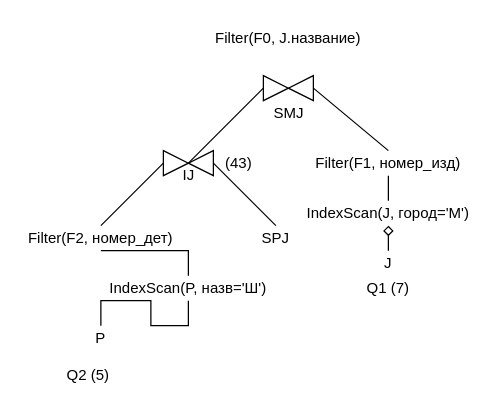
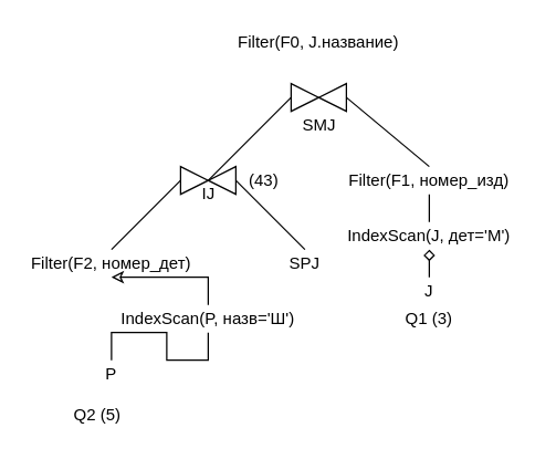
  <mxCell id="0" />
  <mxCell id="1" parent="0" />
  <mxCell id="2" style="edgeStyle=orthogonalEdgeStyle;rounded=0;orthogonalLoop=1;jettySize=auto;html=1;exitX=0.5;exitY=0;exitDx=0;exitDy=0;entryX=0.5;entryY=1;entryDx=0;entryDy=0;endArrow=none;endFill=0;" edge="1" parent="1" source="3" target="6"><mxGeometry relative="1" as="geometry" /></mxCell>
  <mxCell id="3" value="P" style="text;html=1;strokeColor=none;fillColor=none;align=center;verticalAlign=middle;whiteSpace=wrap;rounded=0;" vertex="1" parent="1"><mxGeometry x="60" y="260" width="40" height="20" as="geometry" /></mxCell>
  <mxCell id="4" value="Q2 (5)" style="text;html=1;strokeColor=none;fillColor=none;align=center;verticalAlign=middle;whiteSpace=wrap;rounded=0;" vertex="1" parent="1"><mxGeometry x="50" y="290" width="40" height="20" as="geometry" /></mxCell>
- <mxCell id="5" style="edgeStyle=orthogonalEdgeStyle;rounded=0;orthogonalLoop=1;jettySize=auto;html=1;exitX=0.5;exitY=0;exitDx=0;exitDy=0;entryX=0.5;entryY=1;entryDx=0;entryDy=0;endArrow=none;endFill=0;" edge="1" parent="1" source="6" target="8"><mxGeometry relative="1" as="geometry" /></mxCell>
+ <mxCell id="5" style="edgeStyle=orthogonalEdgeStyle;rounded=0;orthogonalLoop=1;jettySize=auto;html=1;exitX=0.5;exitY=0;exitDx=0;exitDy=0;entryX=0.5;entryY=1;entryDx=0;entryDy=0;endArrow=classic;endFill=0;" edge="1" parent="1" source="6" target="8"><mxGeometry relative="1" as="geometry" /></mxCell>
  <mxCell id="6" value="IndexScan(P, назв='Ш')" style="text;html=1;strokeColor=none;fillColor=none;align=center;verticalAlign=middle;whiteSpace=wrap;rounded=0;" vertex="1" parent="1"><mxGeometry x="80" y="220" width="140" height="20" as="geometry" /></mxCell>
  <mxCell id="7" style="rounded=0;orthogonalLoop=1;jettySize=auto;html=1;exitX=0.5;exitY=0;exitDx=0;exitDy=0;entryX=0;entryY=0.5;entryDx=0;entryDy=0;endArrow=none;endFill=0;" edge="1" parent="1" source="8" target="17"><mxGeometry relative="1" as="geometry" /></mxCell>
  <mxCell id="8" value="Filter(F2, номер_дет)" style="text;html=1;strokeColor=none;fillColor=none;align=center;verticalAlign=middle;whiteSpace=wrap;rounded=0;" vertex="1" parent="1"><mxGeometry x="20" y="180" width="120" height="20" as="geometry" /></mxCell>
  <mxCell id="9" value="SPJ" style="text;html=1;strokeColor=none;fillColor=none;align=center;verticalAlign=middle;whiteSpace=wrap;rounded=0;" vertex="1" parent="1"><mxGeometry x="200" y="180" width="40" height="20" as="geometry" /></mxCell>
  <mxCell id="10" style="rounded=0;orthogonalLoop=1;jettySize=auto;html=1;exitX=0.5;exitY=0;exitDx=0;exitDy=0;entryX=0;entryY=0.5;entryDx=0;entryDy=0;endArrow=none;endFill=0;" edge="1" parent="1" source="9" target="18"><mxGeometry relative="1" as="geometry"><mxPoint x="237.5" y="180" as="sourcePoint" /></mxGeometry></mxCell>
  <mxCell id="11" style="edgeStyle=orthogonalEdgeStyle;rounded=0;orthogonalLoop=1;jettySize=auto;html=1;exitX=0.5;exitY=0;exitDx=0;exitDy=0;entryX=0.5;entryY=1;entryDx=0;entryDy=0;endArrow=diamond;endFill=0;" edge="1" parent="1" source="12" target="15"><mxGeometry relative="1" as="geometry" /></mxCell>
  <mxCell id="12" value="J" style="text;html=1;strokeColor=none;fillColor=none;align=center;verticalAlign=middle;whiteSpace=wrap;rounded=0;" vertex="1" parent="1"><mxGeometry x="290" y="200" width="40" height="20" as="geometry" /></mxCell>
- <mxCell id="13" value="Q1 (7)" style="text;html=1;strokeColor=none;fillColor=none;align=center;verticalAlign=middle;whiteSpace=wrap;rounded=0;" vertex="1" parent="1"><mxGeometry x="290" y="220" width="40" height="20" as="geometry" /></mxCell>
+ <mxCell id="13" value="Q1 (3)" style="text;html=1;strokeColor=none;fillColor=none;align=center;verticalAlign=middle;whiteSpace=wrap;rounded=0;" vertex="1" parent="1"><mxGeometry x="290" y="220" width="40" height="20" as="geometry" /></mxCell>
  <mxCell id="14" style="edgeStyle=orthogonalEdgeStyle;rounded=0;orthogonalLoop=1;jettySize=auto;html=1;exitX=0.5;exitY=0;exitDx=0;exitDy=0;entryX=0.5;entryY=1;entryDx=0;entryDy=0;endArrow=none;endFill=0;" edge="1" parent="1" source="15" target="16"><mxGeometry relative="1" as="geometry" /></mxCell>
- <mxCell id="15" value="IndexScan(J, город='М')" style="text;html=1;strokeColor=none;fillColor=none;align=center;verticalAlign=middle;whiteSpace=wrap;rounded=0;" vertex="1" parent="1"><mxGeometry x="240" y="160" width="140" height="20" as="geometry" /></mxCell>
+ <mxCell id="15" value="IndexScan(J, дет='М')" style="text;html=1;strokeColor=none;fillColor=none;align=center;verticalAlign=middle;whiteSpace=wrap;rounded=0;" vertex="1" parent="1"><mxGeometry x="240" y="160" width="140" height="20" as="geometry" /></mxCell>
  <mxCell id="16" value="Filter(F1, номер_изд)" style="text;html=1;strokeColor=none;fillColor=none;align=center;verticalAlign=middle;whiteSpace=wrap;rounded=0;" vertex="1" parent="1"><mxGeometry x="250" y="120" width="120" height="20" as="geometry" /></mxCell>
  <mxCell id="17" value="" style="triangle;whiteSpace=wrap;html=1;" vertex="1" parent="1"><mxGeometry x="130" y="120" width="20" height="20" as="geometry" /></mxCell>
  <mxCell id="18" value="" style="triangle;whiteSpace=wrap;html=1;rotation=-180;" vertex="1" parent="1"><mxGeometry x="150" y="120" width="20" height="20" as="geometry" /></mxCell>
  <mxCell id="19" style="edgeStyle=none;rounded=0;orthogonalLoop=1;jettySize=auto;html=1;exitX=0;exitY=0.5;exitDx=0;exitDy=0;entryX=1;entryY=0.5;entryDx=0;entryDy=0;endArrow=none;endFill=0;" edge="1" parent="1" source="20" target="18"><mxGeometry relative="1" as="geometry" /></mxCell>
  <mxCell id="20" value="" style="triangle;whiteSpace=wrap;html=1;" vertex="1" parent="1"><mxGeometry x="210" y="60" width="20" height="20" as="geometry" /></mxCell>
  <mxCell id="21" style="edgeStyle=none;rounded=0;orthogonalLoop=1;jettySize=auto;html=1;exitX=0;exitY=0.5;exitDx=0;exitDy=0;entryX=0.5;entryY=0;entryDx=0;entryDy=0;endArrow=none;endFill=0;" edge="1" parent="1" source="22" target="16"><mxGeometry relative="1" as="geometry" /></mxCell>
  <mxCell id="22" value="" style="triangle;whiteSpace=wrap;html=1;rotation=-180;" vertex="1" parent="1"><mxGeometry x="230" y="60" width="20" height="20" as="geometry" /></mxCell>
  <mxCell id="23" value="(43)" style="text;html=1;align=center;verticalAlign=middle;resizable=0;points=[];autosize=1;" vertex="1" parent="1"><mxGeometry x="170" y="120" width="40" height="20" as="geometry" /></mxCell>
  <mxCell id="24" value="IJ" style="text;html=1;align=center;verticalAlign=middle;resizable=0;points=[];autosize=1;" vertex="1" parent="1"><mxGeometry x="140" y="130" width="20" height="20" as="geometry" /></mxCell>
  <mxCell id="25" value="SMJ" style="text;html=1;align=center;verticalAlign=middle;resizable=0;points=[];autosize=1;" vertex="1" parent="1"><mxGeometry x="210" y="80" width="40" height="20" as="geometry" /></mxCell>
  <mxCell id="26" value="Filter(F0, J.название)" style="text;html=1;strokeColor=none;fillColor=none;align=center;verticalAlign=middle;whiteSpace=wrap;rounded=0;" vertex="1" parent="1"><mxGeometry x="170" y="20" width="120" height="20" as="geometry" /></mxCell>
